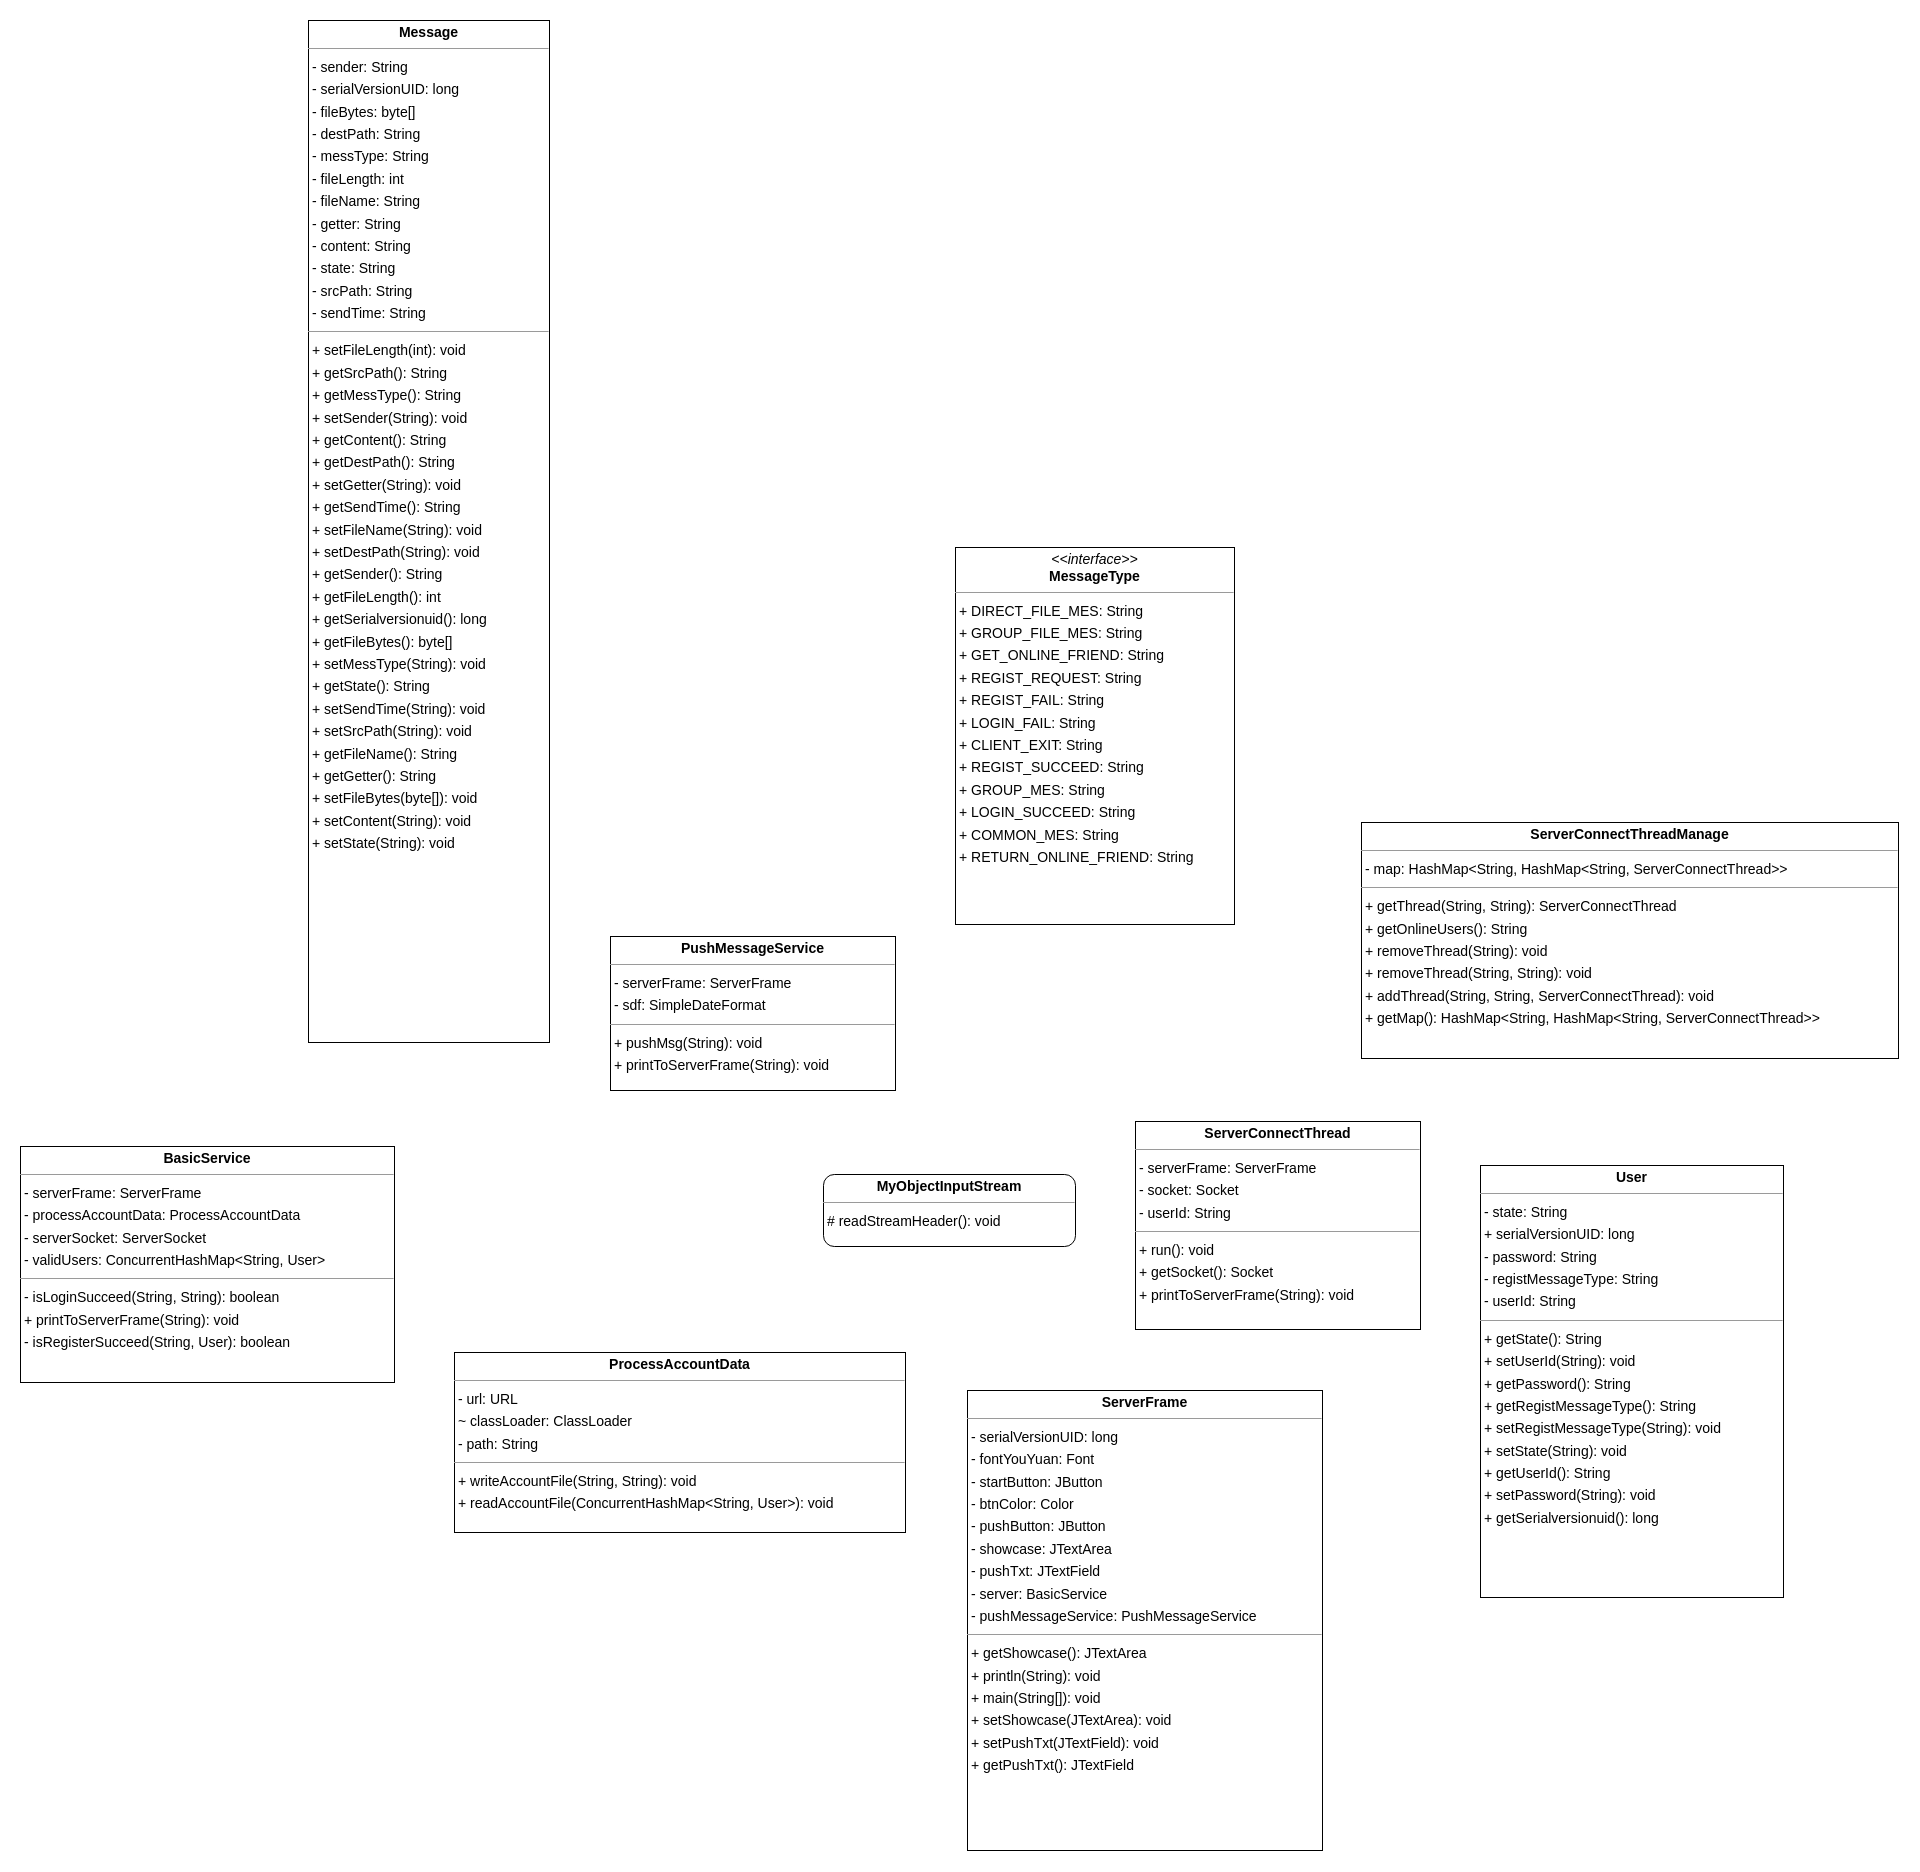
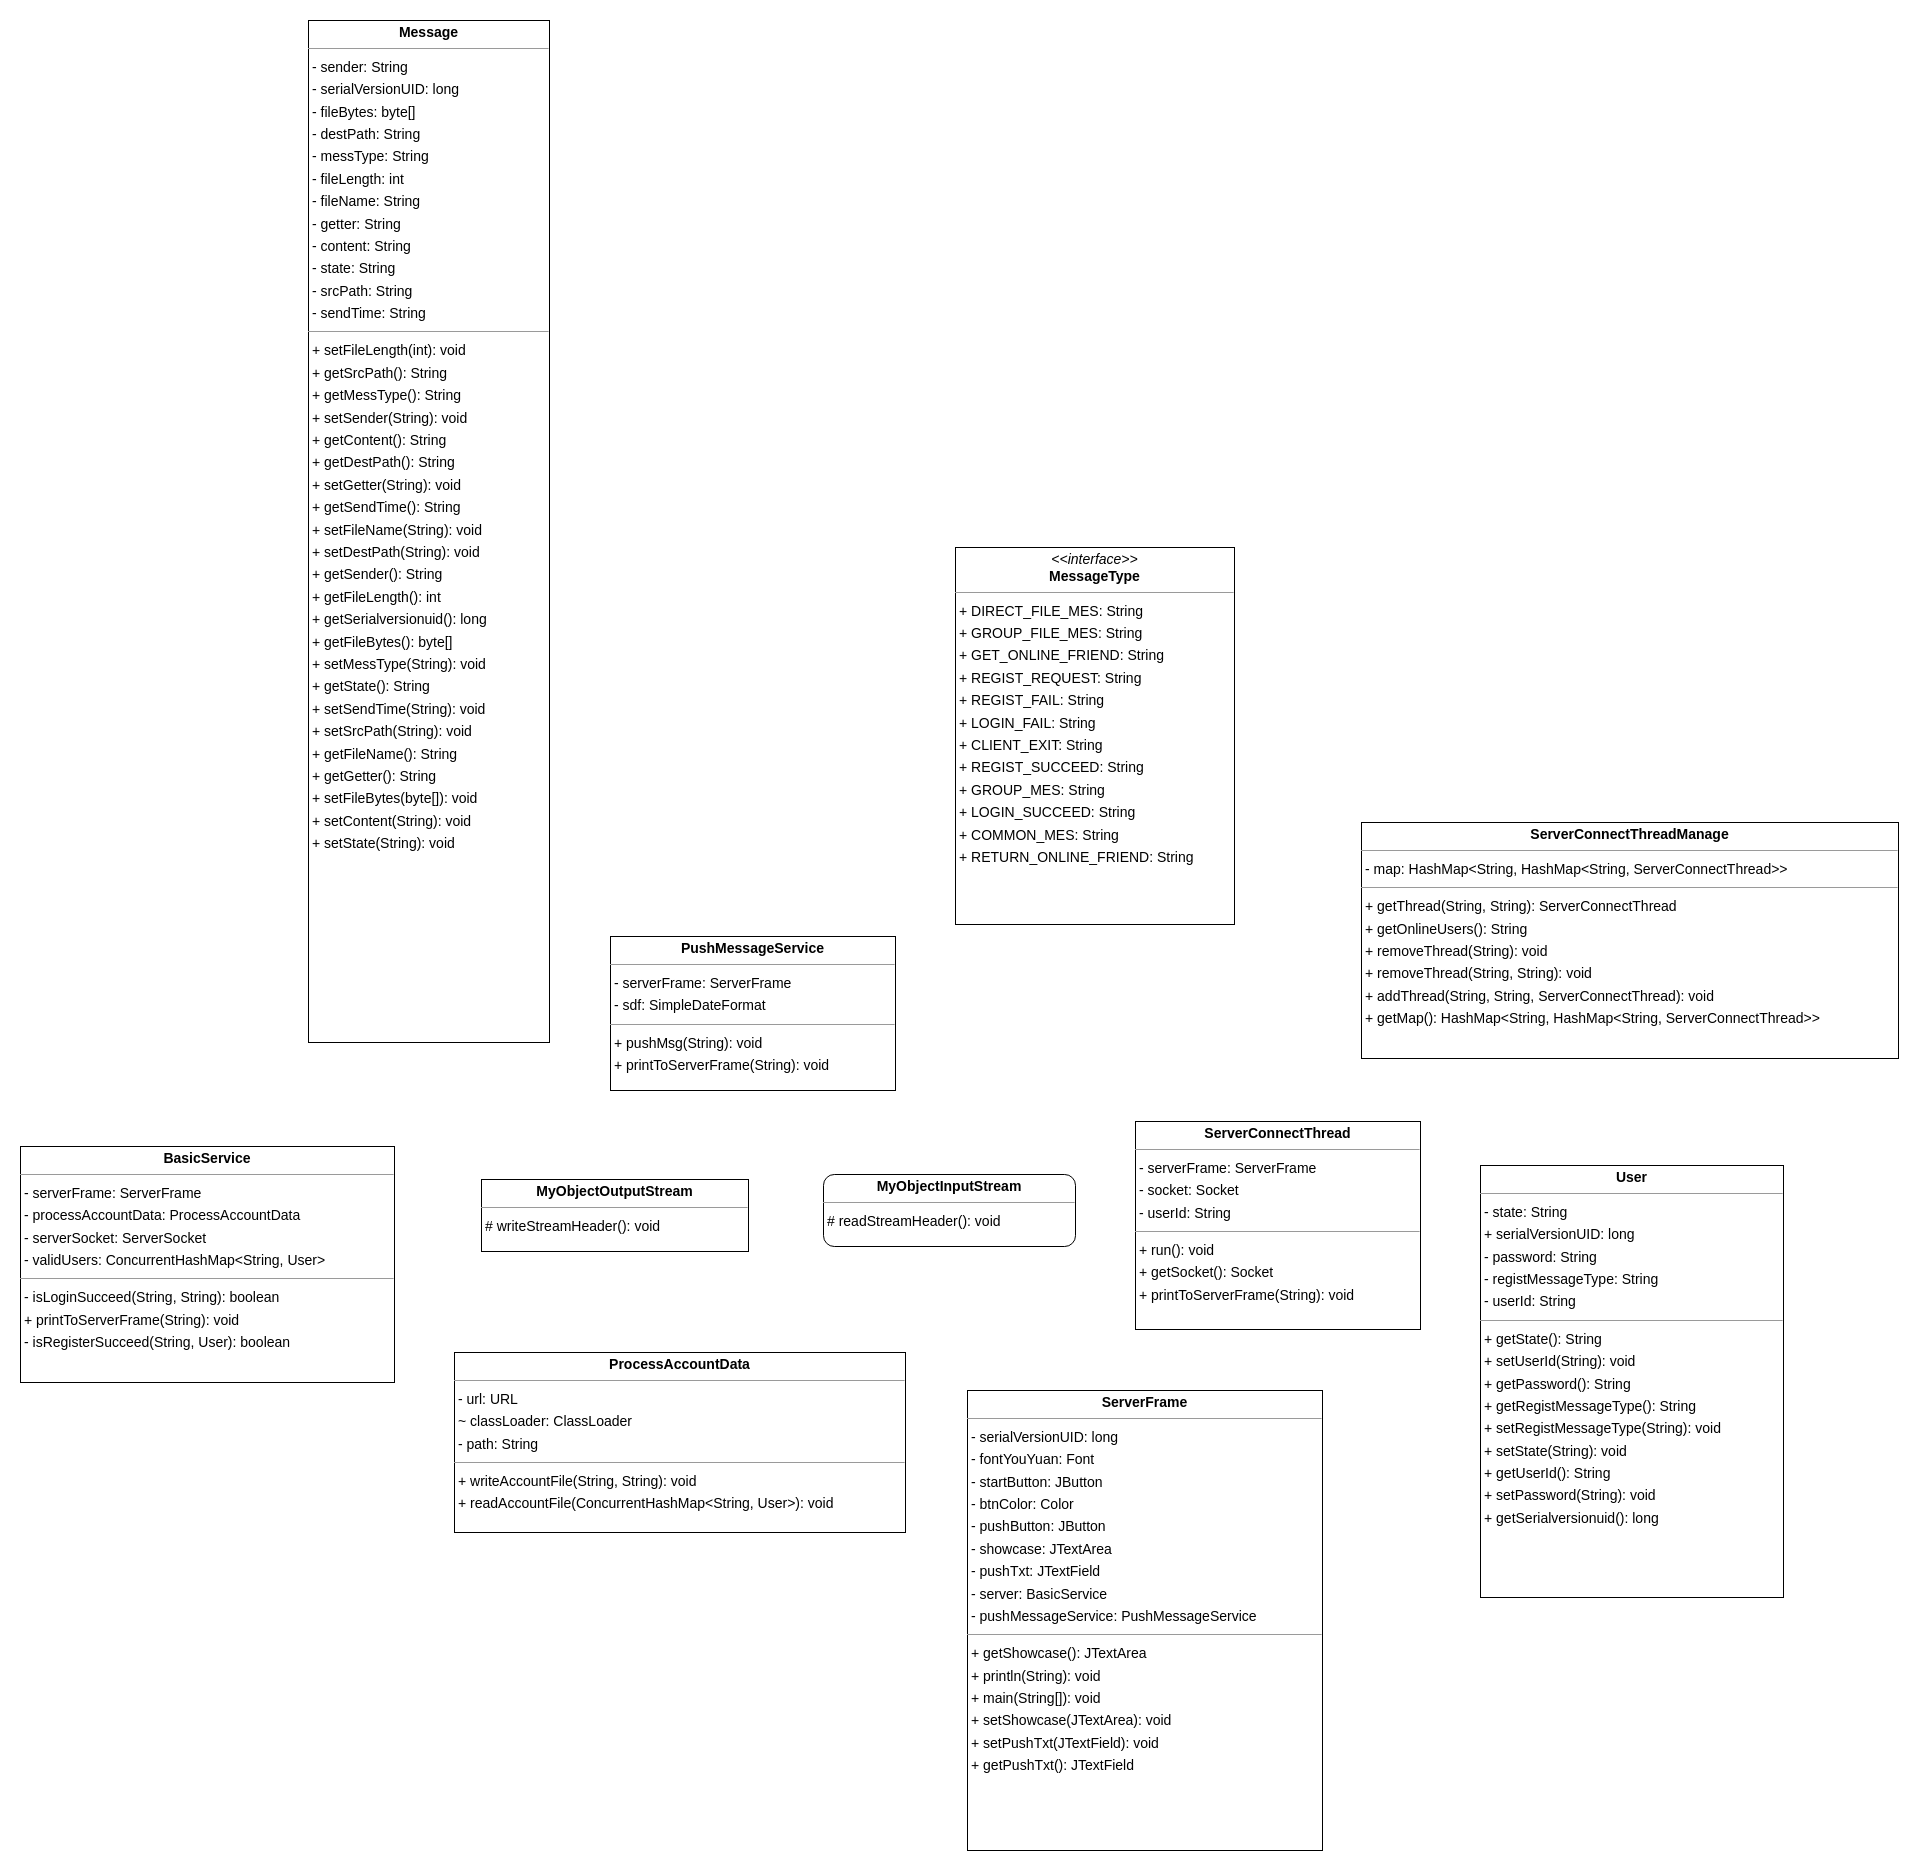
  <mxCell id="0" />
  <mxCell id="1" parent="0" />
  <mxCell id="2" value="&lt;p style=&quot;margin:0px;margin-top:4px;text-align:center;&quot;&gt;&lt;b&gt;BasicService&lt;/b&gt;&lt;/p&gt;&lt;hr size=&quot;1&quot;/&gt;&lt;p style=&quot;margin:0 0 0 4px;line-height:1.6;&quot;&gt;- serverFrame: ServerFrame&lt;br/&gt;- processAccountData: ProcessAccountData&lt;br/&gt;- serverSocket: ServerSocket&lt;br/&gt;- validUsers: ConcurrentHashMap&amp;lt;String, User&amp;gt;&lt;/p&gt;&lt;hr size=&quot;1&quot;/&gt;&lt;p style=&quot;margin:0 0 0 4px;line-height:1.6;&quot;&gt;- isLoginSucceed(String, String): boolean&lt;br/&gt;+ printToServerFrame(String): void&lt;br/&gt;- isRegisterSucceed(String, User): boolean&lt;/p&gt;" style="verticalAlign=top;align=left;overflow=fill;fontSize=14;fontFamily=Helvetica;html=1;rounded=0;shadow=0;comic=0;labelBackgroundColor=none;strokeWidth=1;" parent="1" vertex="1"><mxGeometry x="20" y="1146" width="374" height="236" as="geometry" /></mxCell>
  <mxCell id="3" value="&lt;p style=&quot;margin:0px;margin-top:4px;text-align:center;&quot;&gt;&lt;b&gt;Message&lt;/b&gt;&lt;/p&gt;&lt;hr size=&quot;1&quot;/&gt;&lt;p style=&quot;margin:0 0 0 4px;line-height:1.6;&quot;&gt;- sender: String&lt;br/&gt;- serialVersionUID: long&lt;br/&gt;- fileBytes: byte[]&lt;br/&gt;- destPath: String&lt;br/&gt;- messType: String&lt;br/&gt;- fileLength: int&lt;br/&gt;- fileName: String&lt;br/&gt;- getter: String&lt;br/&gt;- content: String&lt;br/&gt;- state: String&lt;br/&gt;- srcPath: String&lt;br/&gt;- sendTime: String&lt;/p&gt;&lt;hr size=&quot;1&quot;/&gt;&lt;p style=&quot;margin:0 0 0 4px;line-height:1.6;&quot;&gt;+ setFileLength(int): void&lt;br/&gt;+ getSrcPath(): String&lt;br/&gt;+ getMessType(): String&lt;br/&gt;+ setSender(String): void&lt;br/&gt;+ getContent(): String&lt;br/&gt;+ getDestPath(): String&lt;br/&gt;+ setGetter(String): void&lt;br/&gt;+ getSendTime(): String&lt;br/&gt;+ setFileName(String): void&lt;br/&gt;+ setDestPath(String): void&lt;br/&gt;+ getSender(): String&lt;br/&gt;+ getFileLength(): int&lt;br/&gt;+ getSerialversionuid(): long&lt;br/&gt;+ getFileBytes(): byte[]&lt;br/&gt;+ setMessType(String): void&lt;br/&gt;+ getState(): String&lt;br/&gt;+ setSendTime(String): void&lt;br/&gt;+ setSrcPath(String): void&lt;br/&gt;+ getFileName(): String&lt;br/&gt;+ getGetter(): String&lt;br/&gt;+ setFileBytes(byte[]): void&lt;br/&gt;+ setContent(String): void&lt;br/&gt;+ setState(String): void&lt;/p&gt;" style="verticalAlign=top;align=left;overflow=fill;fontSize=14;fontFamily=Helvetica;html=1;rounded=0;shadow=0;comic=0;labelBackgroundColor=none;strokeWidth=1;" parent="1" vertex="1"><mxGeometry x="308" y="20" width="241" height="1022" as="geometry" /></mxCell>
  <mxCell id="4" value="&lt;p style=&quot;margin:0px;margin-top:4px;text-align:center;&quot;&gt;&lt;i&gt;&amp;lt;&amp;lt;interface&amp;gt;&amp;gt;&lt;/i&gt;&lt;br/&gt;&lt;b&gt;MessageType&lt;/b&gt;&lt;/p&gt;&lt;hr size=&quot;1&quot;/&gt;&lt;p style=&quot;margin:0 0 0 4px;line-height:1.6;&quot;&gt;+ DIRECT_FILE_MES: String&lt;br/&gt;+ GROUP_FILE_MES: String&lt;br/&gt;+ GET_ONLINE_FRIEND: String&lt;br/&gt;+ REGIST_REQUEST: String&lt;br/&gt;+ REGIST_FAIL: String&lt;br/&gt;+ LOGIN_FAIL: String&lt;br/&gt;+ CLIENT_EXIT: String&lt;br/&gt;+ REGIST_SUCCEED: String&lt;br/&gt;+ GROUP_MES: String&lt;br/&gt;+ LOGIN_SUCCEED: String&lt;br/&gt;+ COMMON_MES: String&lt;br/&gt;+ RETURN_ONLINE_FRIEND: String&lt;/p&gt;" style="verticalAlign=top;align=left;overflow=fill;fontSize=14;fontFamily=Helvetica;html=1;rounded=0;shadow=0;comic=0;labelBackgroundColor=none;strokeWidth=1;" parent="1" vertex="1"><mxGeometry x="955" y="547" width="279" height="377" as="geometry" /></mxCell>
  <mxCell id="5" value="&lt;p style=&quot;margin:0px;margin-top:4px;text-align:center;&quot;&gt;&lt;b&gt;MyObjectInputStream&lt;/b&gt;&lt;/p&gt;&lt;hr size=&quot;1&quot;/&gt;&lt;p style=&quot;margin:0 0 0 4px;line-height:1.6;&quot;&gt;# readStreamHeader(): void&lt;/p&gt;" style="verticalAlign=top;align=left;overflow=fill;fontSize=14;fontFamily=Helvetica;html=1;shadow=0;comic=0;labelBackgroundColor=none;strokeWidth=1;rounded=1;" parent="1" vertex="1"><mxGeometry x="823" y="1174" width="252" height="72" as="geometry" /></mxCell>
+ <mxCell id="6" value="&lt;p style=&quot;margin:0px;margin-top:4px;text-align:center;&quot;&gt;&lt;b&gt;MyObjectOutputStream&lt;/b&gt;&lt;/p&gt;&lt;hr size=&quot;1&quot;/&gt;&lt;p style=&quot;margin:0 0 0 4px;line-height:1.6;&quot;&gt;# writeStreamHeader(): void&lt;/p&gt;" style="verticalAlign=top;align=left;overflow=fill;fontSize=14;fontFamily=Helvetica;html=1;rounded=0;shadow=0;comic=0;labelBackgroundColor=none;strokeWidth=1;" parent="1" vertex="1"><mxGeometry x="481" y="1179" width="267" height="72" as="geometry" /></mxCell>
  <mxCell id="7" value="&lt;p style=&quot;margin:0px;margin-top:4px;text-align:center;&quot;&gt;&lt;b&gt;ProcessAccountData&lt;/b&gt;&lt;/p&gt;&lt;hr size=&quot;1&quot;/&gt;&lt;p style=&quot;margin:0 0 0 4px;line-height:1.6;&quot;&gt;- url: URL&lt;br/&gt;~ classLoader: ClassLoader&lt;br/&gt;- path: String&lt;/p&gt;&lt;hr size=&quot;1&quot;/&gt;&lt;p style=&quot;margin:0 0 0 4px;line-height:1.6;&quot;&gt;+ writeAccountFile(String, String): void&lt;br/&gt;+ readAccountFile(ConcurrentHashMap&amp;lt;String, User&amp;gt;): void&lt;/p&gt;" style="verticalAlign=top;align=left;overflow=fill;fontSize=14;fontFamily=Helvetica;html=1;rounded=0;shadow=0;comic=0;labelBackgroundColor=none;strokeWidth=1;" parent="1" vertex="1"><mxGeometry x="454" y="1352" width="451" height="180" as="geometry" /></mxCell>
  <mxCell id="8" value="&lt;p style=&quot;margin:0px;margin-top:4px;text-align:center;&quot;&gt;&lt;b&gt;PushMessageService&lt;/b&gt;&lt;/p&gt;&lt;hr size=&quot;1&quot;/&gt;&lt;p style=&quot;margin:0 0 0 4px;line-height:1.6;&quot;&gt;- serverFrame: ServerFrame&lt;br/&gt;- sdf: SimpleDateFormat&lt;/p&gt;&lt;hr size=&quot;1&quot;/&gt;&lt;p style=&quot;margin:0 0 0 4px;line-height:1.6;&quot;&gt;+ pushMsg(String): void&lt;br/&gt;+ printToServerFrame(String): void&lt;/p&gt;" style="verticalAlign=top;align=left;overflow=fill;fontSize=14;fontFamily=Helvetica;html=1;rounded=0;shadow=0;comic=0;labelBackgroundColor=none;strokeWidth=1;" parent="1" vertex="1"><mxGeometry x="610" y="936" width="285" height="154" as="geometry" /></mxCell>
  <mxCell id="9" value="&lt;p style=&quot;margin:0px;margin-top:4px;text-align:center;&quot;&gt;&lt;b&gt;ServerConnectThread&lt;/b&gt;&lt;/p&gt;&lt;hr size=&quot;1&quot;/&gt;&lt;p style=&quot;margin:0 0 0 4px;line-height:1.6;&quot;&gt;- serverFrame: ServerFrame&lt;br/&gt;- socket: Socket&lt;br/&gt;- userId: String&lt;/p&gt;&lt;hr size=&quot;1&quot;/&gt;&lt;p style=&quot;margin:0 0 0 4px;line-height:1.6;&quot;&gt;+ run(): void&lt;br/&gt;+ getSocket(): Socket&lt;br/&gt;+ printToServerFrame(String): void&lt;/p&gt;" style="verticalAlign=top;align=left;overflow=fill;fontSize=14;fontFamily=Helvetica;html=1;rounded=0;shadow=0;comic=0;labelBackgroundColor=none;strokeWidth=1;" parent="1" vertex="1"><mxGeometry x="1135" y="1121" width="285" height="208" as="geometry" /></mxCell>
  <mxCell id="10" value="&lt;p style=&quot;margin:0px;margin-top:4px;text-align:center;&quot;&gt;&lt;b&gt;ServerConnectThreadManage&lt;/b&gt;&lt;/p&gt;&lt;hr size=&quot;1&quot;/&gt;&lt;p style=&quot;margin:0 0 0 4px;line-height:1.6;&quot;&gt;- map: HashMap&amp;lt;String, HashMap&amp;lt;String, ServerConnectThread&amp;gt;&amp;gt;&lt;/p&gt;&lt;hr size=&quot;1&quot;/&gt;&lt;p style=&quot;margin:0 0 0 4px;line-height:1.6;&quot;&gt;+ getThread(String, String): ServerConnectThread&lt;br/&gt;+ getOnlineUsers(): String&lt;br/&gt;+ removeThread(String): void&lt;br/&gt;+ removeThread(String, String): void&lt;br/&gt;+ addThread(String, String, ServerConnectThread): void&lt;br/&gt;+ getMap(): HashMap&amp;lt;String, HashMap&amp;lt;String, ServerConnectThread&amp;gt;&amp;gt;&lt;/p&gt;" style="verticalAlign=top;align=left;overflow=fill;fontSize=14;fontFamily=Helvetica;html=1;rounded=0;shadow=0;comic=0;labelBackgroundColor=none;strokeWidth=1;" parent="1" vertex="1"><mxGeometry x="1361" y="822" width="537" height="236" as="geometry" /></mxCell>
  <mxCell id="11" value="&lt;p style=&quot;margin:0px;margin-top:4px;text-align:center;&quot;&gt;&lt;b&gt;ServerFrame&lt;/b&gt;&lt;/p&gt;&lt;hr size=&quot;1&quot;/&gt;&lt;p style=&quot;margin:0 0 0 4px;line-height:1.6;&quot;&gt;- serialVersionUID: long&lt;br/&gt;- fontYouYuan: Font&lt;br/&gt;- startButton: JButton&lt;br/&gt;- btnColor: Color&lt;br/&gt;- pushButton: JButton&lt;br/&gt;- showcase: JTextArea&lt;br/&gt;- pushTxt: JTextField&lt;br/&gt;- server: BasicService&lt;br/&gt;- pushMessageService: PushMessageService&lt;/p&gt;&lt;hr size=&quot;1&quot;/&gt;&lt;p style=&quot;margin:0 0 0 4px;line-height:1.6;&quot;&gt;+ getShowcase(): JTextArea&lt;br/&gt;+ println(String): void&lt;br/&gt;+ main(String[]): void&lt;br/&gt;+ setShowcase(JTextArea): void&lt;br/&gt;+ setPushTxt(JTextField): void&lt;br/&gt;+ getPushTxt(): JTextField&lt;/p&gt;" style="verticalAlign=top;align=left;overflow=fill;fontSize=14;fontFamily=Helvetica;html=1;rounded=0;shadow=0;comic=0;labelBackgroundColor=none;strokeWidth=1;" parent="1" vertex="1"><mxGeometry x="967" y="1390" width="355" height="460" as="geometry" /></mxCell>
  <mxCell id="12" value="&lt;p style=&quot;margin:0px;margin-top:4px;text-align:center;&quot;&gt;&lt;b&gt;User&lt;/b&gt;&lt;/p&gt;&lt;hr size=&quot;1&quot;/&gt;&lt;p style=&quot;margin:0 0 0 4px;line-height:1.6;&quot;&gt;- state: String&lt;br/&gt;+ serialVersionUID: long&lt;br/&gt;- password: String&lt;br/&gt;- registMessageType: String&lt;br/&gt;- userId: String&lt;/p&gt;&lt;hr size=&quot;1&quot;/&gt;&lt;p style=&quot;margin:0 0 0 4px;line-height:1.6;&quot;&gt;+ getState(): String&lt;br/&gt;+ setUserId(String): void&lt;br/&gt;+ getPassword(): String&lt;br/&gt;+ getRegistMessageType(): String&lt;br/&gt;+ setRegistMessageType(String): void&lt;br/&gt;+ setState(String): void&lt;br/&gt;+ getUserId(): String&lt;br/&gt;+ setPassword(String): void&lt;br/&gt;+ getSerialversionuid(): long&lt;/p&gt;" style="verticalAlign=top;align=left;overflow=fill;fontSize=14;fontFamily=Helvetica;html=1;rounded=0;shadow=0;comic=0;labelBackgroundColor=none;strokeWidth=1;" parent="1" vertex="1"><mxGeometry x="1480" y="1165" width="303" height="432" as="geometry" /></mxCell>
